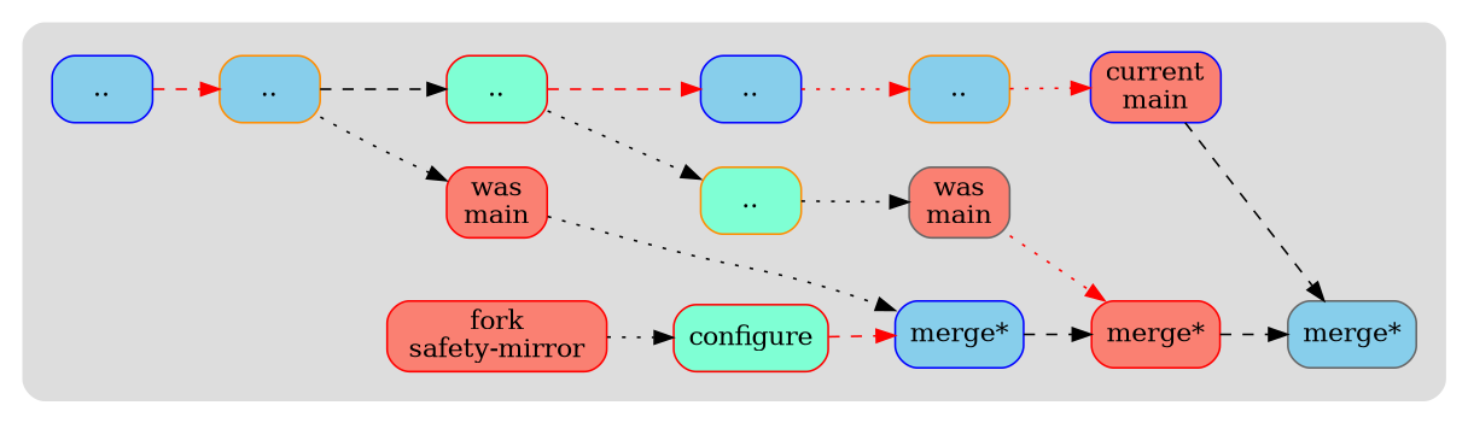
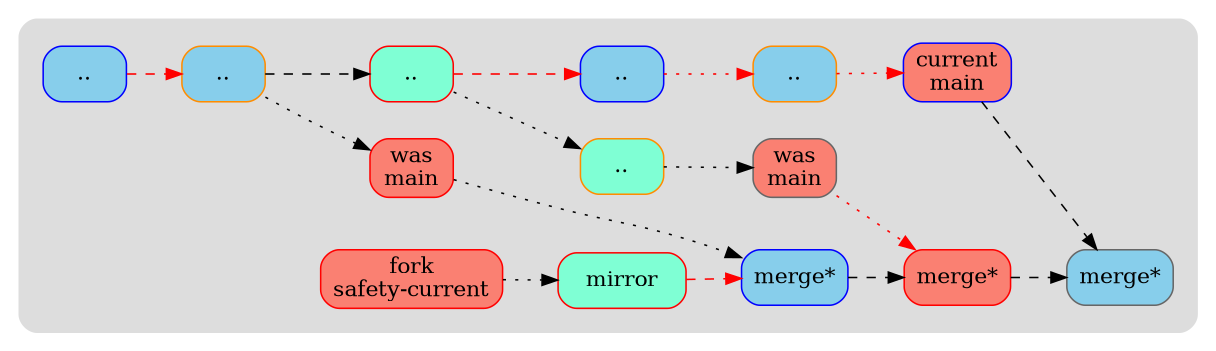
  digraph {
    compound=true
    rankdir=LR
    node [color=red fillcolor=skyblue shape=rect style="rounded,filled"]
    edge [color=black style=dotted]
-   n1 [fillcolor=salmon label="fork\nsafety-mirror"]
-   n2 [fillcolor=aquamarine label=configure]
+   n1 [fillcolor=salmon label="fork\nsafety-current"]
+   n2 [fillcolor=aquamarine label=mirror]
    n3 [color=blue label="merge*"]
    n4 [fillcolor=salmon label="merge*"]
    n5 [color=gray40 label="merge*"]
    n6 [fillcolor=salmon label="was\nmain"]
    n7 [color=darkorange fillcolor=aquamarine label=".."]
    n8 [color=gray40 fillcolor=salmon label="was\nmain"]
    n9 [color=blue fillcolor=salmon label="current\nmain"]
    n10 [color=blue label=".."]
    n11 [color=darkorange label=".."]
    n12 [fillcolor=aquamarine label=".."]
    n13 [color=blue label=".."]
    n14 [color=darkorange label=".."]
    subgraph cluster_1 {
      bgcolor="#dddddd"
      color=invis
      style=rounded
      subgraph cluster_2 {
        bgcolor="#dddddd"
        color=invis
        style=rounded
        n1
        n2
        n3
        n4
        n5
      }
      subgraph cluster_3 {
        bgcolor="#dddddd"
        color=invis
        style=rounded
        n6
        n7
        n8
      }
      subgraph cluster_4 {
        bgcolor="#dddddd"
        color=invis
        style=rounded
        n9
        n10
        n11
        n12
        n13
        n14
      }
    }
    n1 -> n2
    n2 -> n3 [color=red style=dashed]
    n3 -> n4 [style=dashed]
    n4 -> n5 [style=dashed]
    n6 -> n3
    n6 -> n7 [style=invis color=""]
    n7 -> n8
    n8 -> n4 [color=red]
    n9 -> n5 [style=dashed]
    n10 -> n11 [color=red style=dashed]
    n11 -> n6
    n11 -> n12 [style=dashed]
    n12 -> n7
    n12 -> n13 [color=red style=dashed]
    n13 -> n14 [color=red]
    n14 -> n9 [color=red]
  }
